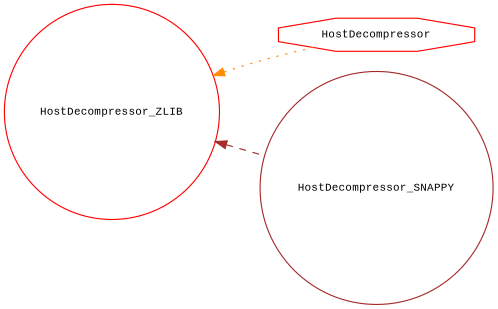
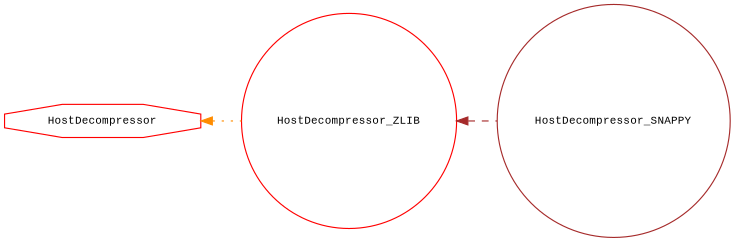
  digraph {
    fontname="Liberation Mono"
    rankdir=LR
    node [color=red fillcolor=white fontname="Liberation Mono" fontsize=10 shape=circle style=filled]
    edge [dir=back fontname="Liberation Mono" fontsize=10 labelfontname=Helvetica labelfontsize=10]
    n1 [height=0.2 label=HostDecompressor shape=octagon width=0.4]
    n2 [height=0.2 label=HostDecompressor_ZLIB width=0.4]
    n3 [color=brown height=0.2 label=HostDecompressor_SNAPPY width=0.4]
-   n2 -> n1 [color=darkorange style=dotted]
+   n1 -> n2 [color=darkorange style=dotted]
    n2 -> n3 [color=brown style=dashed]
  }
